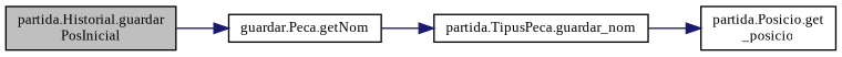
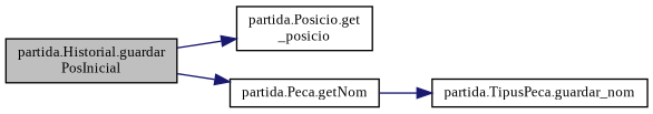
  digraph {
    fontname="Liberation Serif"
    rankdir=LR
    node [color=black fillcolor=white fontname="Liberation Serif" fontsize=10 shape=record style=filled]
    edge [color=midnightblue fontname="Liberation Serif" fontsize=10 labelfontname=Helvetica labelfontsize=10 style=solid]
    n1 [fillcolor=grey75 fontcolor=black height=0.2 label="partida.Historial.guardar\lPosInicial" width=0.4]
    n2 [height=0.2 label="partida.Posicio.get\l_posicio" width=0.4]
-   n3 [height=0.2 label="guardar.Peca.getNom" width=0.4]
+   n3 [height=0.2 label="partida.Peca.getNom" width=0.4]
    n4 [height=0.2 label="partida.TipusPeca.guardar_nom" width=0.4]
-   n4 -> n2
+   n1 -> n2
    n1 -> n3
    n3 -> n4
  }
